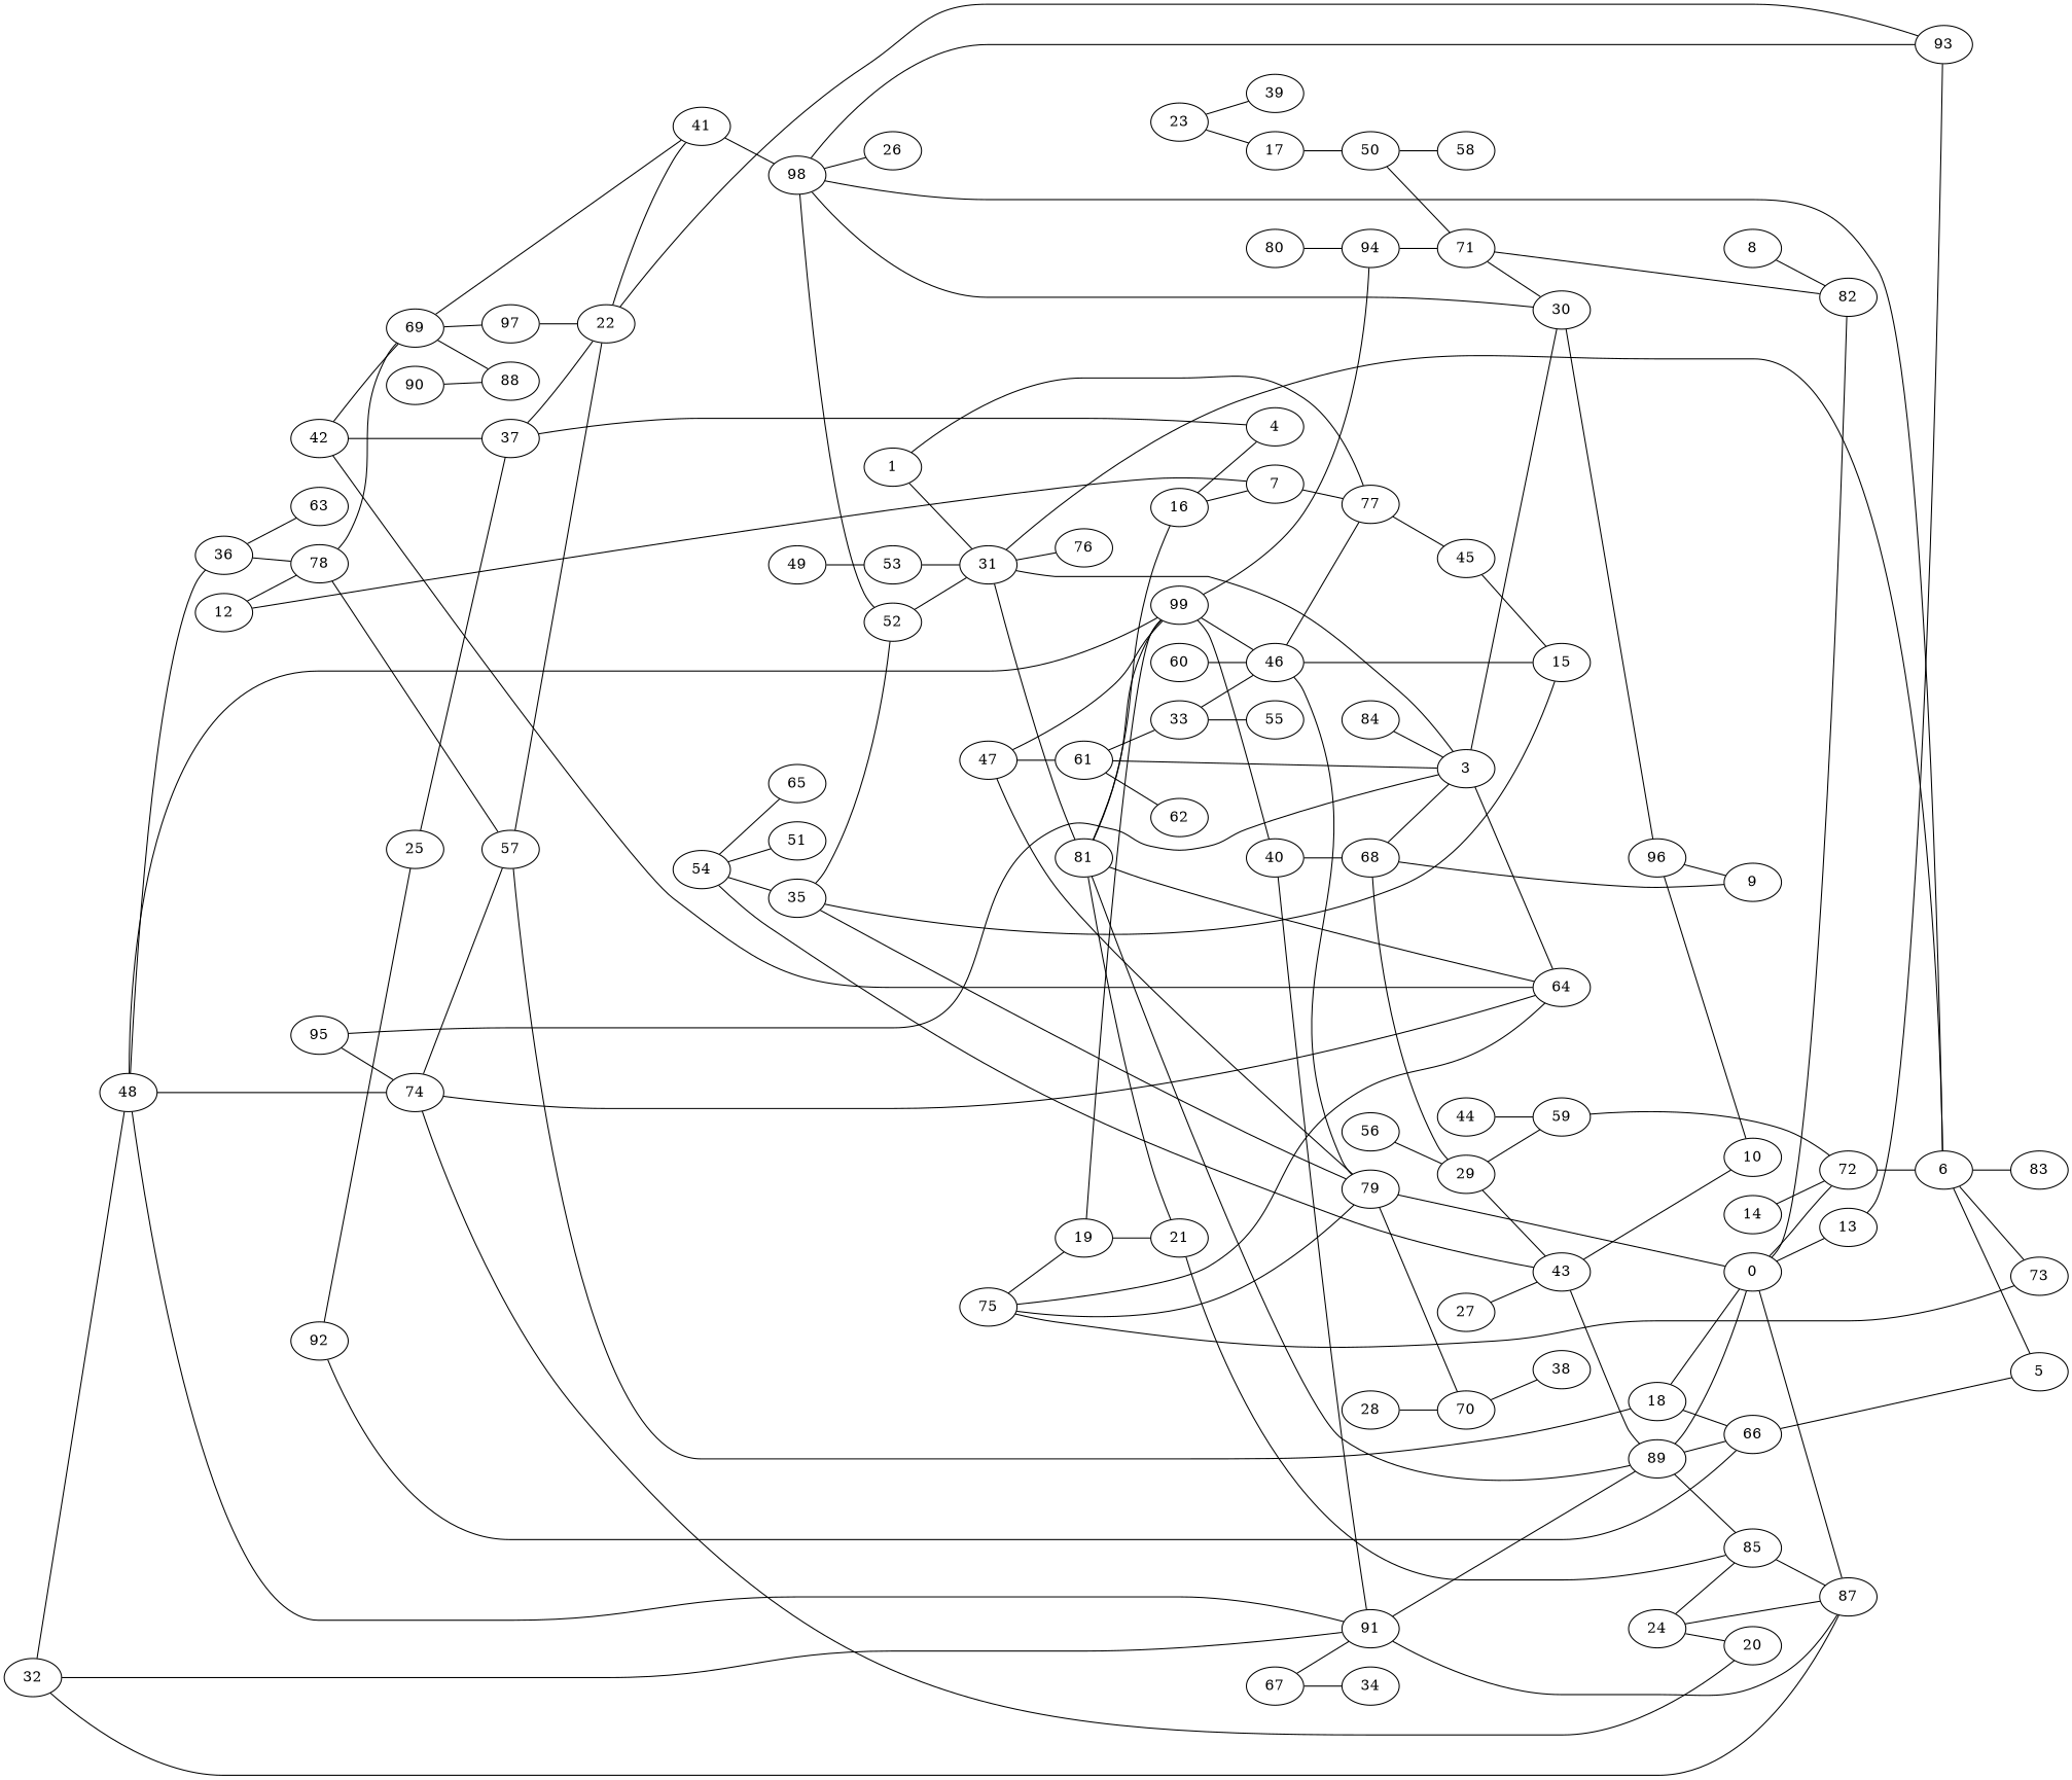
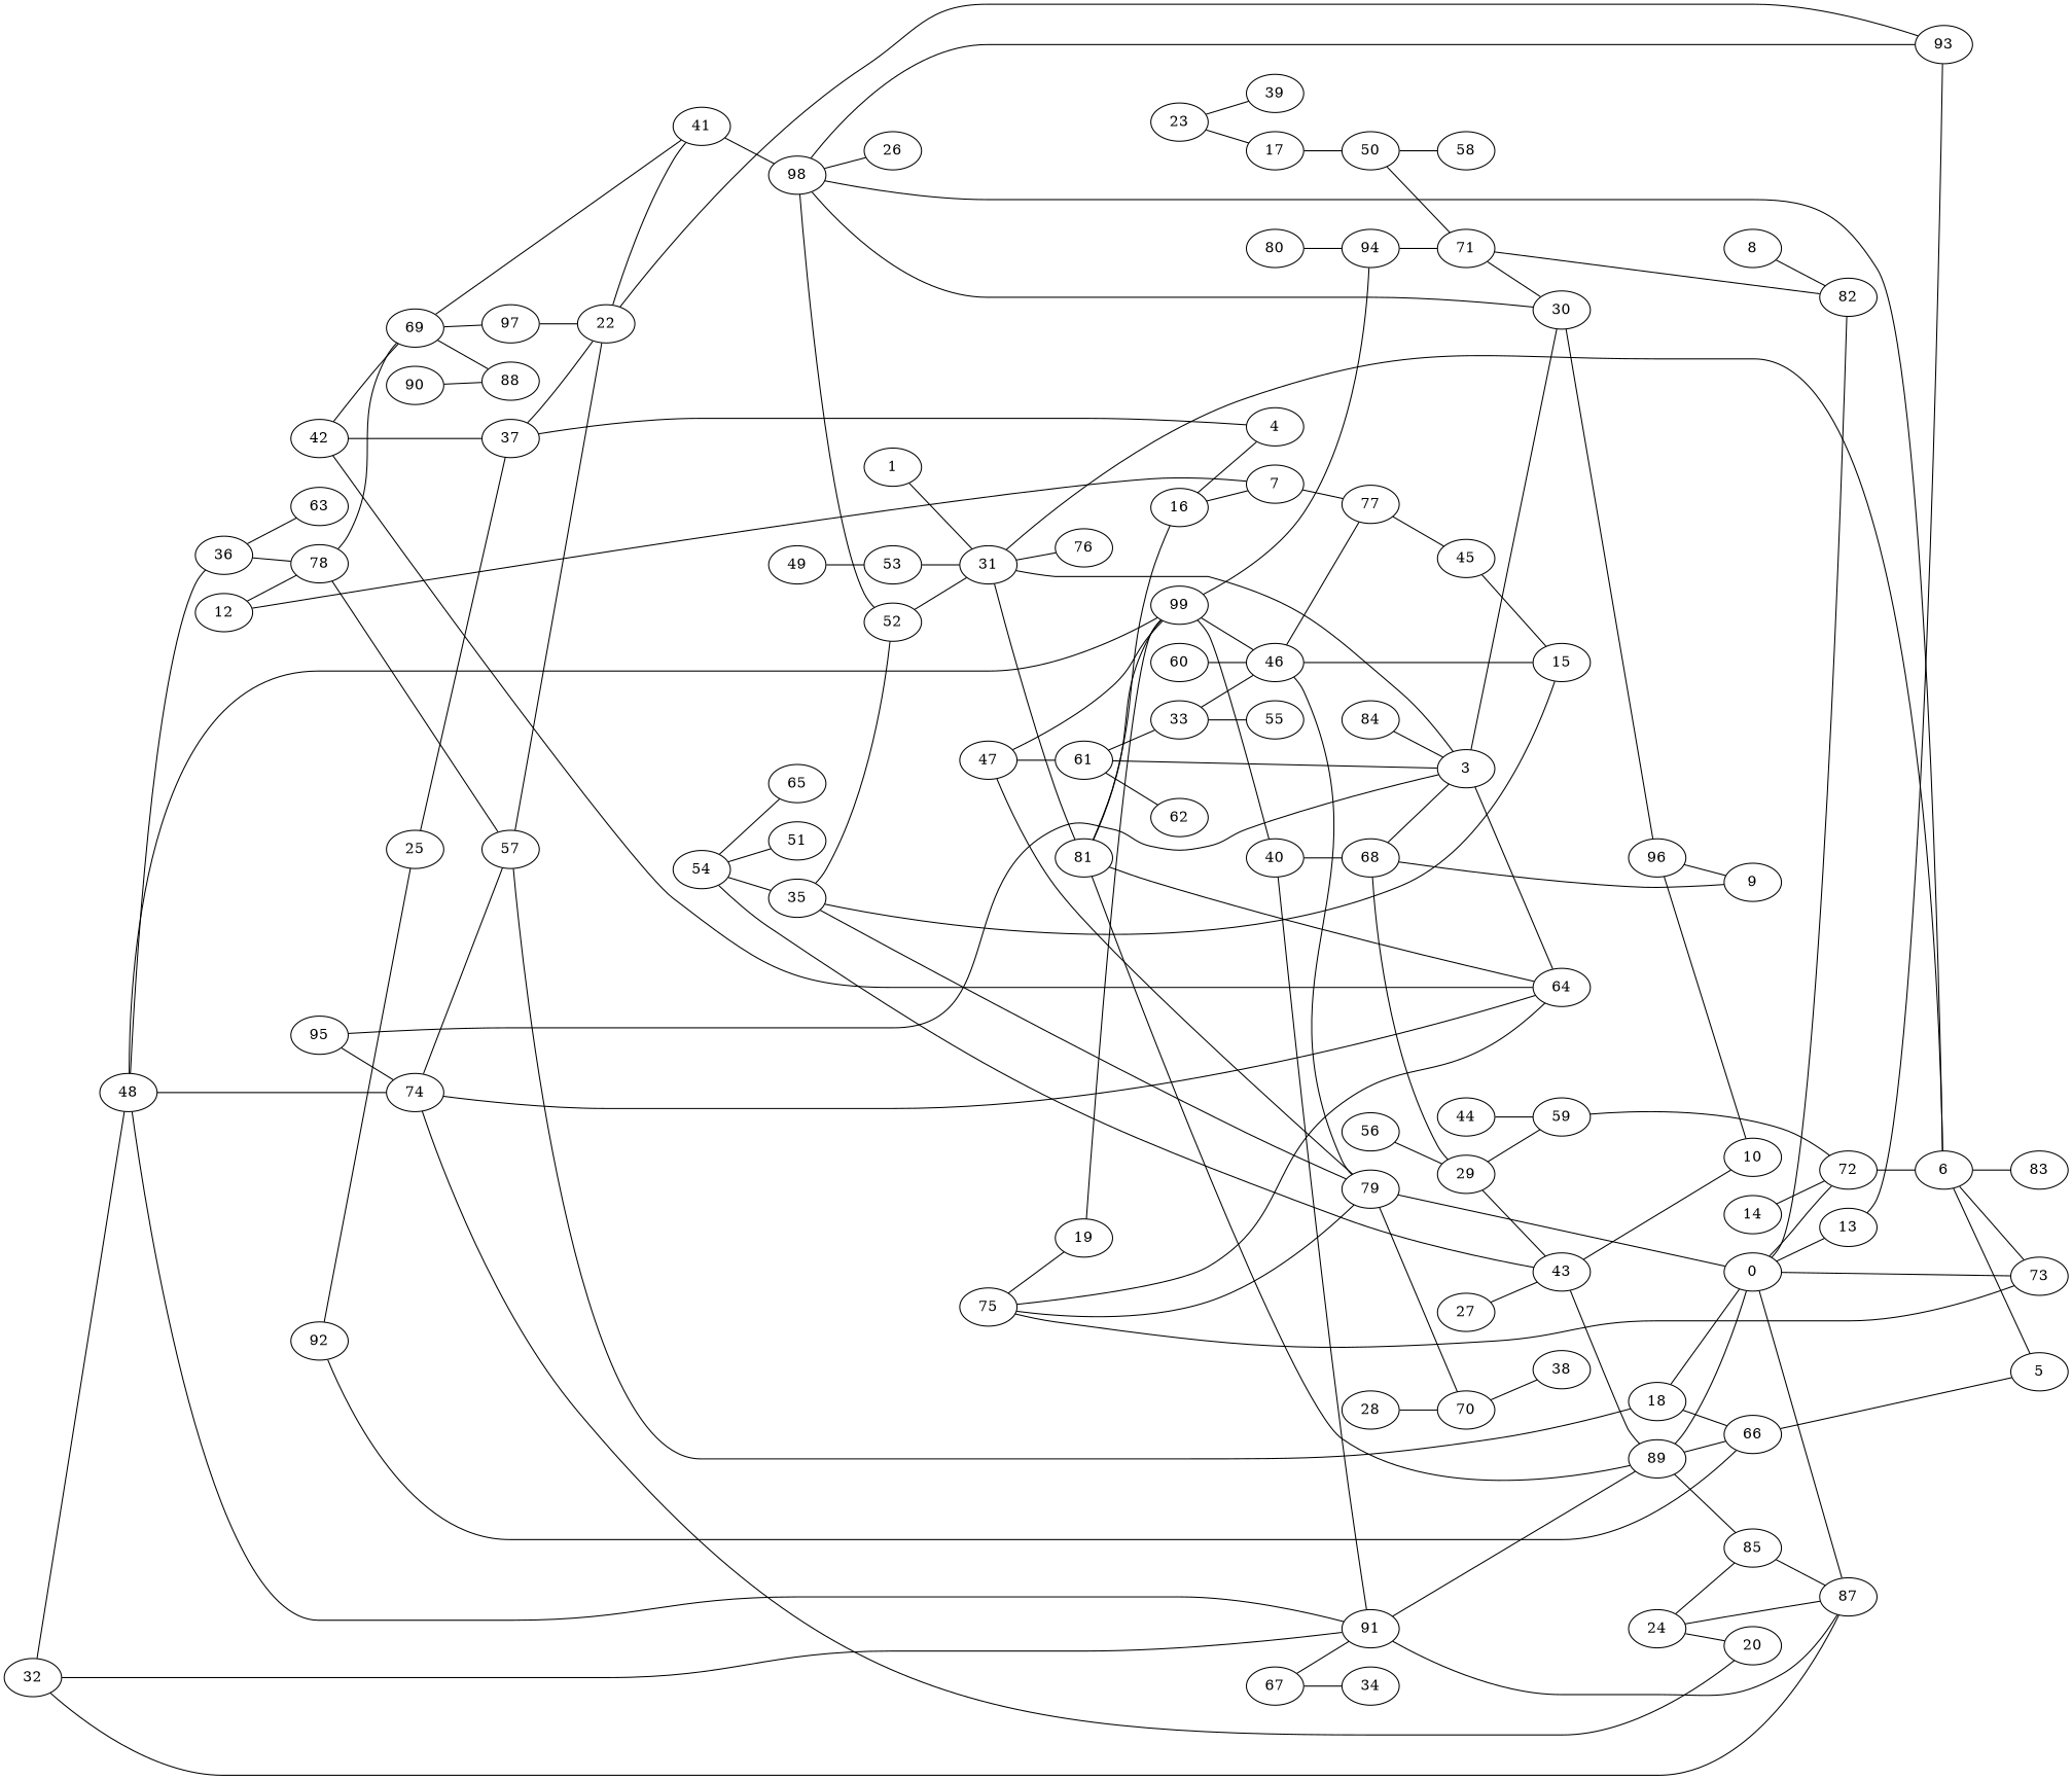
  graph {
    rankdir=LR
    32
    48
    87
    74
    36
    57
    20
    78
    63
    n10 [label=71]
    50
    58
    30
    82
    96
    69
    88
    97
    41
    22
    98
    75
    19
    79
    64
    73
    99
-   21
    0
    70
    46
    94
    40
    85
    47
    61
    3
    33
    62
    72
    13
    38
    26
    52
    31
    14
    6
    83
    5
    81
    n51 [label=76]
    16
    42
    37
    4
    10
    9
    7
    90
    89
    66
    12
    77
    18
    67
    91
    34
    93
    92
    25
    84
    43
    45
    35
    15
    29
    59
    80
    1
    24
    95
    44
    54
    65
    51
    56
    55
    49
    53
    68
    28
    27
    23
    17
    39
    8
    60
    32 -- 48
    32 -- 87
    48 -- 74
    48 -- 36
    74 -- 57
    74 -- 20
    36 -- 78
    36 -- 63
    57 -- 22
    57 -- 18
    78 -- 57
    78 -- 69
    n10 -- 30
    n10 -- 82
    50 -- n10
    50 -- 58
    30 -- 96
    96 -- 10
    96 -- 9
    69 -- 88
    69 -- 97
    69 -- 41
    97 -- 22
    41 -- 98
    22 -- 41
    98 -- 30
    98 -- 26
    98 -- 52
    75 -- 19
    75 -- 79
    75 -- 64
    75 -- 73
    19 -- 99
-   19 -- 21
    79 -- 0
    79 -- 70
    64 -- 74
    99 -- 48
    99 -- 46
    99 -- 94
    99 -- 40
-   21 -- 85
    0 -- 87
    0 -- 82
+   0 -- 73
    0 -- 72
    0 -- 13
    70 -- 38
    46 -- 79
    46 -- 77
    94 -- n10
    40 -- 91
    40 -- 68
    85 -- 87
    47 -- 79
    47 -- 99
    47 -- 61
    61 -- 3
    61 -- 33
    61 -- 62
    3 -- 30
    3 -- 64
    33 -- 46
    33 -- 55
    72 -- 6
    13 -- 93
    52 -- 31
    31 -- 3
    31 -- 6
    31 -- 81
    31 -- n51
    14 -- 72
    6 -- 98
    6 -- 73
    6 -- 83
    6 -- 5
    81 -- 64
    81 -- 99
-   81 -- 21
    81 -- 16
    16 -- 4
    16 -- 7
    42 -- 69
    42 -- 64
    42 -- 37
    37 -- 22
    37 -- 4
    7 -- 77
    90 -- 88
    89 -- 0
    89 -- 85
    89 -- 81
    89 -- 66
    66 -- 5
    12 -- 78
    12 -- 7
    77 -- 45
    18 -- 0
    18 -- 66
    67 -- 91
    67 -- 34
    91 -- 32
    91 -- 48
    91 -- 87
    91 -- 89
    93 -- 22
    93 -- 98
    92 -- 66
    92 -- 25
    25 -- 37
    84 -- 3
    43 -- 10
    43 -- 89
    45 -- 15
    35 -- 79
    35 -- 52
    35 -- 15
    15 -- 46
    29 -- 43
    29 -- 59
    59 -- 72
    80 -- 94
    1 -- 31
-   1 -- 77
    24 -- 87
    24 -- 20
    24 -- 85
    95 -- 74
    95 -- 3
    44 -- 59
    54 -- 43
    54 -- 35
    54 -- 65
    54 -- 51
    56 -- 29
    49 -- 53
    53 -- 31
    68 -- 3
    68 -- 9
    68 -- 29
    28 -- 70
    27 -- 43
    23 -- 17
    23 -- 39
    17 -- 50
    8 -- 82
    60 -- 46
  }
